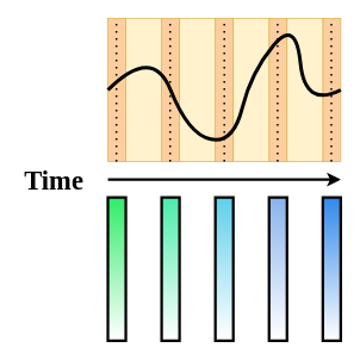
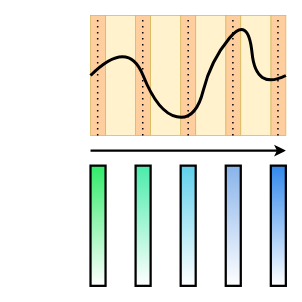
  <mxCell id="0" />
  <mxCell id="1" parent="0" />
  <mxCell id="2" value="" style="rounded=0;whiteSpace=wrap;html=1;fillColor=#FFCE9F;strokeColor=#d6b656;" vertex="1" parent="1"><mxGeometry x="120" y="20" width="20" height="160" as="geometry" /></mxCell>
  <mxCell id="3" value="" style="rounded=0;whiteSpace=wrap;html=1;fillColor=#FFCE9F;strokeColor=#d6b656;" vertex="1" parent="1"><mxGeometry x="180" y="20" width="20" height="160" as="geometry" /></mxCell>
  <mxCell id="4" value="" style="rounded=0;whiteSpace=wrap;html=1;fillColor=#FFCE9F;strokeColor=#d6b656;" vertex="1" parent="1"><mxGeometry x="240" y="20" width="20" height="160" as="geometry" /></mxCell>
  <mxCell id="5" value="" style="rounded=0;whiteSpace=wrap;html=1;fillColor=#FFCE9F;strokeColor=#d6b656;" vertex="1" parent="1"><mxGeometry x="300" y="20" width="20" height="160" as="geometry" /></mxCell>
  <mxCell id="6" value="" style="rounded=0;whiteSpace=wrap;html=1;fillColor=#FFCE9F;strokeColor=#d6b656;" vertex="1" parent="1"><mxGeometry x="360" y="20" width="20" height="160" as="geometry" /></mxCell>
  <mxCell id="7" value="" style="rounded=0;whiteSpace=wrap;html=1;fillColor=#fff2cc;strokeColor=#d6b656;" vertex="1" parent="1"><mxGeometry x="320" y="20" width="40" height="160" as="geometry" /></mxCell>
  <mxCell id="8" value="" style="rounded=0;whiteSpace=wrap;html=1;fillColor=#fff2cc;strokeColor=#d6b656;" vertex="1" parent="1"><mxGeometry x="260" y="20" width="40" height="160" as="geometry" /></mxCell>
  <mxCell id="9" value="" style="rounded=0;whiteSpace=wrap;html=1;fillColor=#fff2cc;strokeColor=#d6b656;" vertex="1" parent="1"><mxGeometry x="200" y="20" width="40" height="160" as="geometry" /></mxCell>
  <mxCell id="10" value="" style="rounded=0;whiteSpace=wrap;html=1;fillColor=#fff2cc;strokeColor=#d6b656;" vertex="1" parent="1"><mxGeometry x="140" y="20" width="40" height="160" as="geometry" /></mxCell>
  <mxCell id="11" value="" style="endArrow=classic;html=1;rounded=0;strokeWidth=3;" parent="1" edge="1"><mxGeometry width="50" height="50" relative="1" as="geometry"><mxPoint x="120" y="200" as="sourcePoint" /><mxPoint x="380" y="200" as="targetPoint" /></mxGeometry></mxCell>
- <mxCell id="12" value="&lt;font style=&quot;&quot;&gt;&lt;font face=&quot;Times New Roman&quot; style=&quot;font-size: 30px;&quot;&gt;&lt;b&gt;Time&lt;/b&gt;&lt;/font&gt;&lt;br&gt;&lt;/font&gt;" style="text;html=1;strokeColor=none;fillColor=none;align=center;verticalAlign=middle;whiteSpace=wrap;rounded=0;" parent="1" vertex="1"><mxGeometry x="20" y="180" width="80" height="40" as="geometry" /></mxCell>
  <mxCell id="13" value="" style="rounded=0;whiteSpace=wrap;html=1;fillColor=#3188EB;fontColor=#ffffff;strokeColor=#000000;gradientColor=#ffffff;strokeWidth=3;" parent="1" vertex="1"><mxGeometry x="360" y="220" width="20" height="160" as="geometry" /></mxCell>
  <mxCell id="14" value="" style="rounded=0;whiteSpace=wrap;html=1;fillColor=#88B3EB;fontColor=#ffffff;strokeColor=#000000;gradientColor=#FFFFFF;strokeWidth=3;" parent="1" vertex="1"><mxGeometry x="300" y="220" width="20" height="160" as="geometry" /></mxCell>
  <mxCell id="15" value="" style="rounded=0;whiteSpace=wrap;html=1;fillColor=#60CFEB;fontColor=#ffffff;strokeColor=#000000;gradientColor=#FFFFFF;strokeWidth=3;" parent="1" vertex="1"><mxGeometry x="240" y="220" width="20" height="160" as="geometry" /></mxCell>
  <mxCell id="16" value="" style="rounded=0;whiteSpace=wrap;html=1;fillColor=#4BEBAB;fontColor=#ffffff;strokeColor=#000000;gradientColor=#FFFFFF;strokeWidth=3;" parent="1" vertex="1"><mxGeometry x="180" y="220" width="20" height="160" as="geometry" /></mxCell>
  <mxCell id="17" value="" style="rounded=0;whiteSpace=wrap;html=1;fillColor=#31EB69;fontColor=#ffffff;strokeColor=#000000;gradientColor=#FFFFFF;strokeWidth=3;" parent="1" vertex="1"><mxGeometry x="120" y="220" width="20" height="160" as="geometry" /></mxCell>
  <mxCell id="18" value="" style="curved=1;endArrow=none;html=1;rounded=0;endFill=0;strokeWidth=4;" edge="1" parent="1"><mxGeometry width="50" height="50" relative="1" as="geometry"><mxPoint x="120" y="100" as="sourcePoint" /><mxPoint x="380" y="100" as="targetPoint" /><Array as="points"><mxPoint x="170" y="50" /><mxPoint x="210" y="150" /><mxPoint x="260" y="160" /><mxPoint x="280" y="80" /><mxPoint x="330" y="20" /><mxPoint x="340" y="120" /></Array></mxGeometry></mxCell>
  <mxCell id="19" value="" style="endArrow=none;dashed=1;html=1;dashPattern=1 3;strokeWidth=2;rounded=0;" edge="1" parent="1"><mxGeometry width="50" height="50" relative="1" as="geometry"><mxPoint x="250" y="180" as="sourcePoint" /><mxPoint x="250" y="20" as="targetPoint" /></mxGeometry></mxCell>
  <mxCell id="20" value="" style="endArrow=none;dashed=1;html=1;dashPattern=1 3;strokeWidth=2;rounded=0;" edge="1" parent="1"><mxGeometry width="50" height="50" relative="1" as="geometry"><mxPoint x="309.5" y="180" as="sourcePoint" /><mxPoint x="309.5" y="20" as="targetPoint" /></mxGeometry></mxCell>
  <mxCell id="21" value="" style="endArrow=none;dashed=1;html=1;dashPattern=1 3;strokeWidth=2;rounded=0;" edge="1" parent="1"><mxGeometry width="50" height="50" relative="1" as="geometry"><mxPoint x="369.5" y="180" as="sourcePoint" /><mxPoint x="369.5" y="20" as="targetPoint" /></mxGeometry></mxCell>
  <mxCell id="22" value="" style="endArrow=none;dashed=1;html=1;dashPattern=1 3;strokeWidth=2;rounded=0;" edge="1" parent="1"><mxGeometry width="50" height="50" relative="1" as="geometry"><mxPoint x="189.5" y="180" as="sourcePoint" /><mxPoint x="189.5" y="20" as="targetPoint" /></mxGeometry></mxCell>
  <mxCell id="23" value="" style="endArrow=none;dashed=1;html=1;dashPattern=1 3;strokeWidth=2;rounded=0;" edge="1" parent="1"><mxGeometry width="50" height="50" relative="1" as="geometry"><mxPoint x="129.5" y="180" as="sourcePoint" /><mxPoint x="129.5" y="20" as="targetPoint" /></mxGeometry></mxCell>
